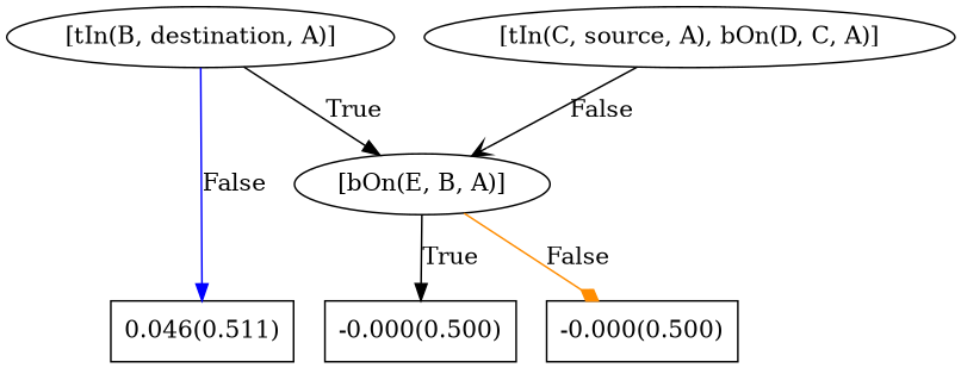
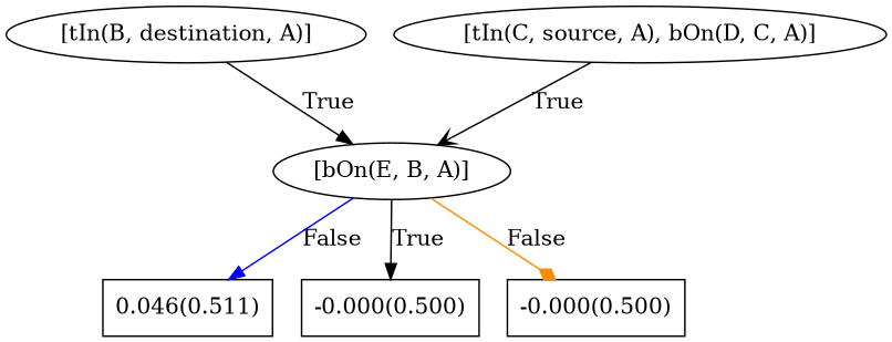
  digraph {
    edge [arrowhead=normal color=black]
    n1 [label="[tIn(B, destination, A)]"]
    n2 [label="0.046(0.511)" shape=box]
    n3 [label="[bOn(E, B, A)]"]
    n4 [label="[tIn(C, source, A), bOn(D, C, A)]"]
    n5 [label="-0.000(0.500)" shape=box]
    n6 [label="-0.000(0.500)" shape=box]
-   n1 -> n2 [color=blue label=False]
+   n3 -> n2 [color=blue label=False]
    n1 -> n3 [label=True]
    n3 -> n5 [label=True]
    n3 -> n6 [arrowhead=diamond color=darkorange label=False]
-   n4 -> n3 [arrowhead=vee label=False]
+   n4 -> n3 [arrowhead=vee label=True]
  }
